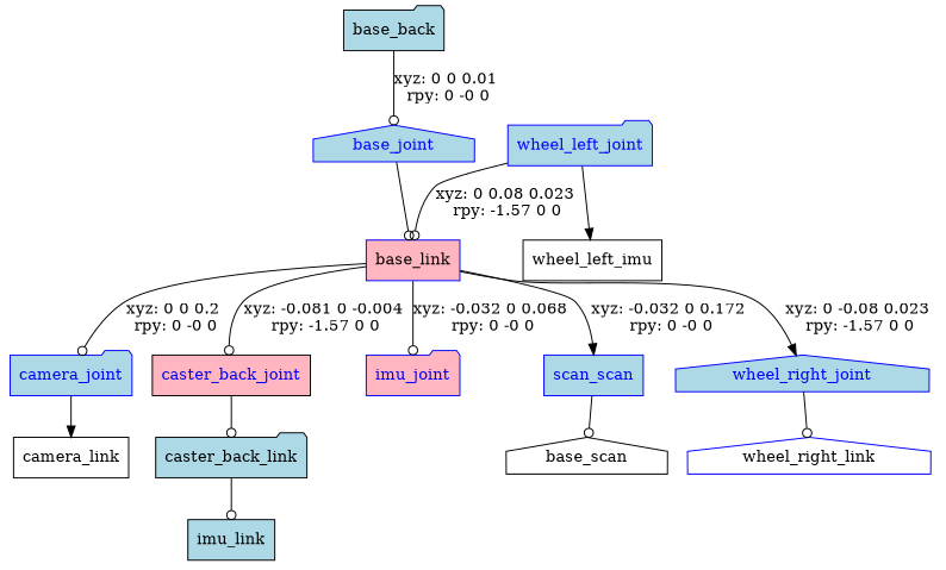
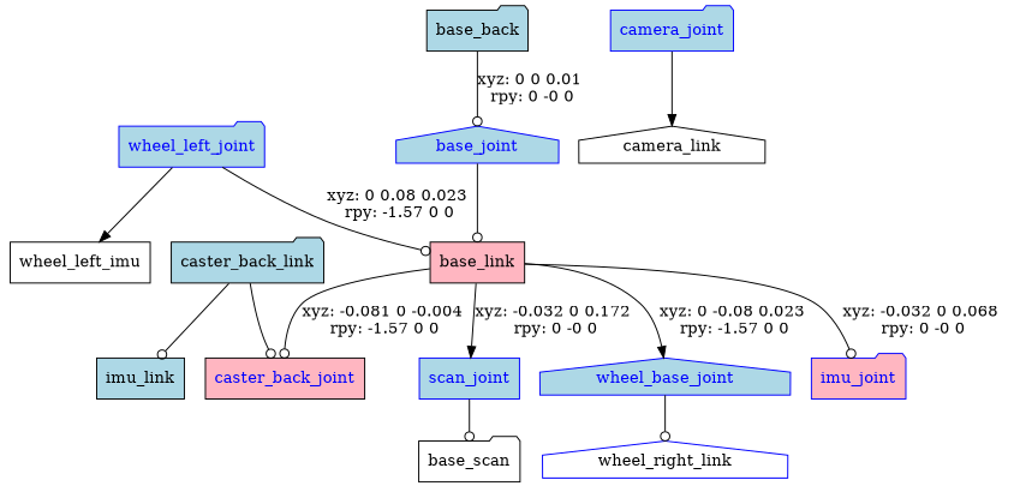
  digraph {
    node [fillcolor=lightblue shape=folder style=filled]
    edge [arrowhead=odot]
    n1 [label=base_back]
    base_joint [color=blue fontcolor=blue shape=house]
-   n3 [fillcolor=lightpink label=base_link shape=box color=blue]
+   n3 [fillcolor=lightpink label=base_link shape=box]
    camera_joint [color=blue fontcolor=blue]
    caster_back_joint [color=black fillcolor=lightpink fontcolor=blue shape=box]
    imu_joint [color=blue fillcolor=lightpink fontcolor=blue]
-   scan_joint [color=blue fontcolor=blue shape=box label=scan_scan]
-   wheel_right_joint [color=blue fontcolor=blue shape=house]
-   n9 [fillcolor=white label=camera_link shape=box]
+   scan_joint [color=blue fontcolor=blue shape=box]
+   wheel_right_joint [color=blue fontcolor=blue shape=house label=wheel_base_joint]
+   n9 [fillcolor=white label=camera_link shape=house]
    n10 [label=caster_back_link]
-   n11 [fillcolor=white label=base_scan shape=house]
+   n11 [fillcolor=white label=base_scan]
    wheel_left_joint [color=blue fontcolor=blue]
    n13 [fillcolor=white label=wheel_left_imu shape=box]
    n14 [color=blue fillcolor=white label=wheel_right_link shape=house]
    n15 [label=imu_link shape=box]
    n1 -> base_joint [label="xyz: 0 0 0.01 \nrpy: 0 -0 0"]
    base_joint -> n3
-   n3 -> camera_joint [label="xyz: 0 0 0.2 \nrpy: 0 -0 0"]
    n3 -> caster_back_joint [label="xyz: -0.081 0 -0.004 \nrpy: -1.57 0 0"]
    n3 -> imu_joint [label="xyz: -0.032 0 0.068 \nrpy: 0 -0 0"]
    n3 -> scan_joint [arrowhead=normal label="xyz: -0.032 0 0.172 \nrpy: 0 -0 0"]
    n3 -> wheel_right_joint [arrowhead=normal label="xyz: 0 -0.08 0.023 \nrpy: -1.57 0 0"]
    camera_joint -> n9 [arrowhead=normal]
-   caster_back_joint -> n10
+   n10 -> caster_back_joint
    scan_joint -> n11
    wheel_right_joint -> n14
    n10 -> n15
    wheel_left_joint -> n3 [label="xyz: 0 0.08 0.023 \nrpy: -1.57 0 0"]
    wheel_left_joint -> n13 [arrowhead=normal]
  }
